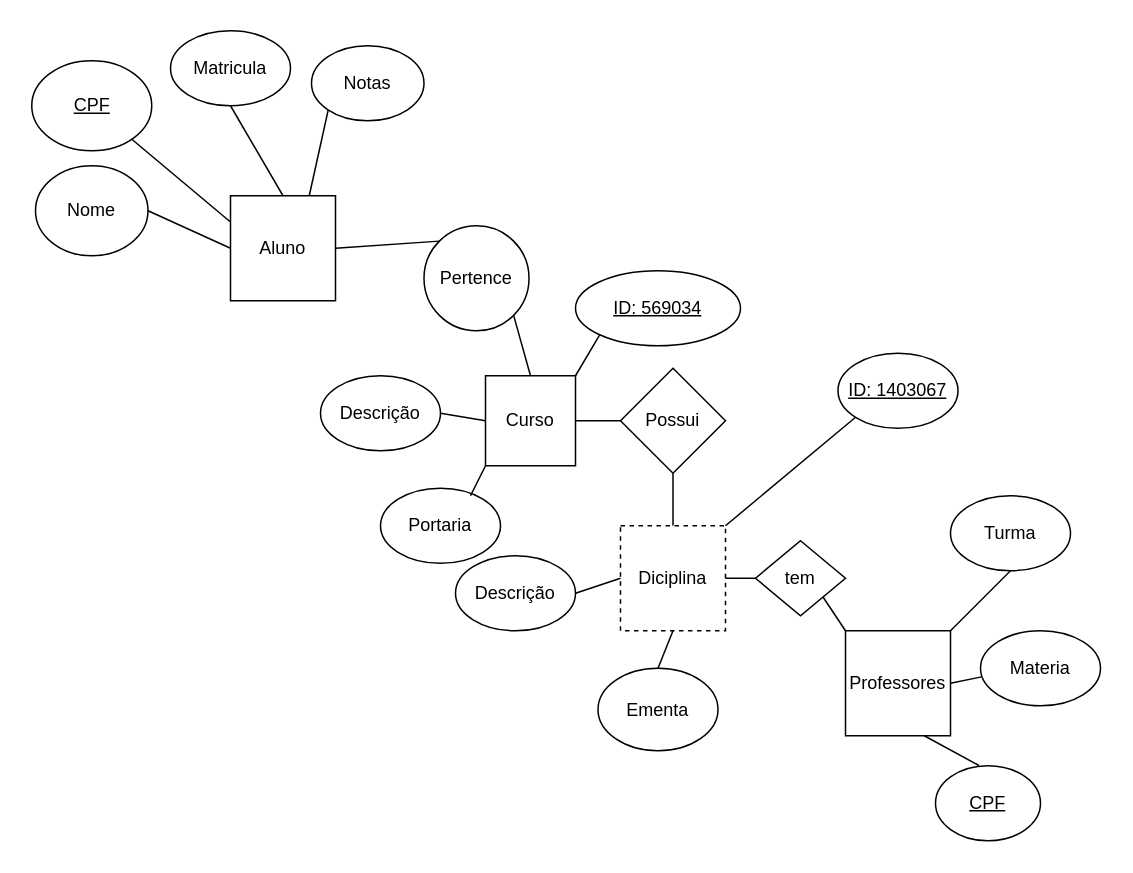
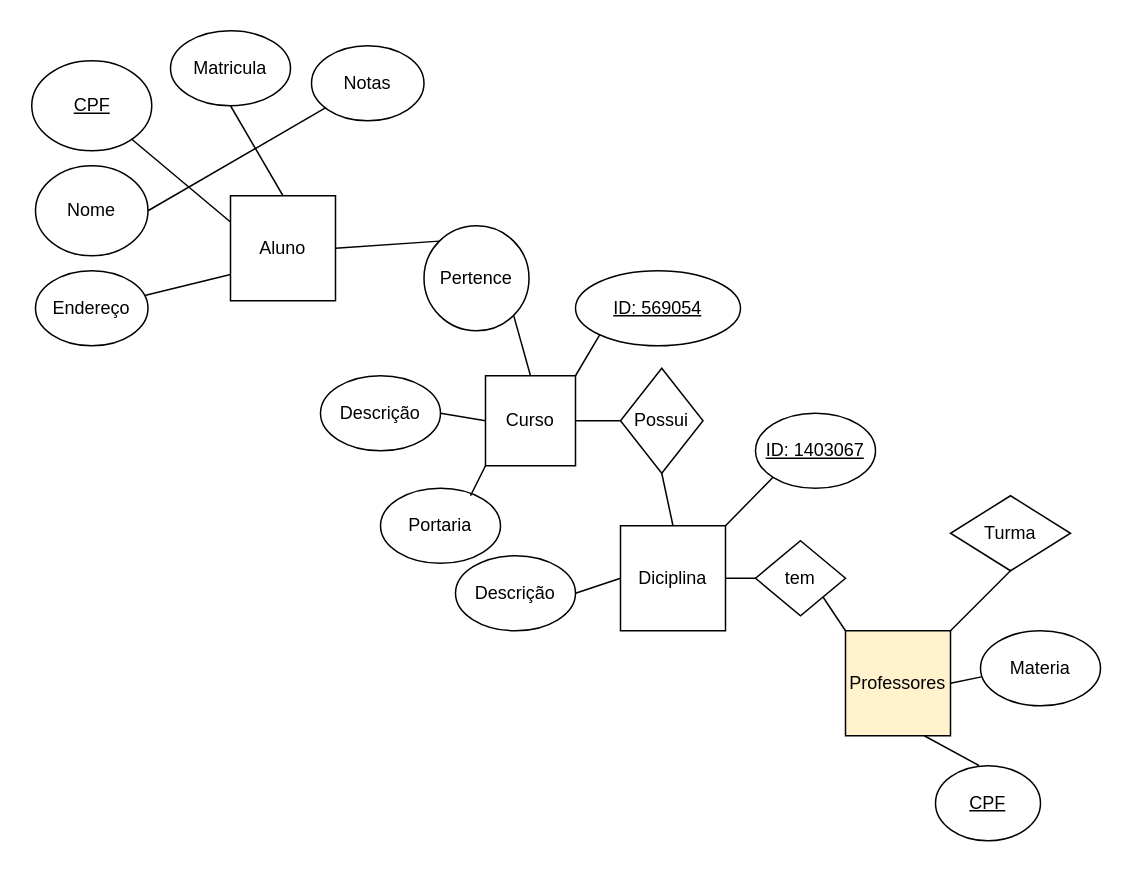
  <mxCell id="0" />
  <mxCell id="1" parent="0" />
+ <mxCell id="2" value="Endereço" style="ellipse;whiteSpace=wrap;html=1;" vertex="1" parent="1"><mxGeometry x="23" y="180" width="75" height="50" as="geometry" /></mxCell>
  <mxCell id="3" value="Aluno" style="whiteSpace=wrap;html=1;aspect=fixed;" vertex="1" parent="1"><mxGeometry x="153" y="130" width="70" height="70" as="geometry" /></mxCell>
  <mxCell id="4" value="Nome" style="ellipse;whiteSpace=wrap;html=1;" vertex="1" parent="1"><mxGeometry x="23" y="110" width="75" height="60" as="geometry" /></mxCell>
  <mxCell id="5" value="&lt;u&gt;CPF&lt;/u&gt;" style="ellipse;whiteSpace=wrap;html=1;" vertex="1" parent="1"><mxGeometry x="20.5" y="40" width="80" height="60" as="geometry" /></mxCell>
+ <mxCell id="6" value="" style="endArrow=none;html=1;rounded=0;entryX=0;entryY=0.75;entryDx=0;entryDy=0;" edge="1" parent="1" source="2" target="3"><mxGeometry width="50" height="50" relative="1" as="geometry"><mxPoint x="235.426" y="241.716" as="sourcePoint" /><mxPoint x="343" y="130" as="targetPoint" /></mxGeometry></mxCell>
  <mxCell id="7" value="" style="endArrow=none;html=1;rounded=0;entryX=0;entryY=0.25;entryDx=0;entryDy=0;" edge="1" parent="1" source="5" target="3"><mxGeometry width="50" height="50" relative="1" as="geometry"><mxPoint x="293" y="180" as="sourcePoint" /><mxPoint x="233" y="110" as="targetPoint" /></mxGeometry></mxCell>
- <mxCell id="8" value="" style="endArrow=none;html=1;rounded=0;exitX=1;exitY=0.5;exitDx=0;exitDy=0;entryX=0;entryY=0.5;entryDx=0;entryDy=0;" edge="1" parent="1" source="4" target="3"><mxGeometry width="50" height="50" relative="1" as="geometry"><mxPoint x="293" y="180" as="sourcePoint" /><mxPoint x="243" y="150" as="targetPoint" /></mxGeometry></mxCell>
+ <mxCell id="8" value="" style="endArrow=none;html=1;rounded=0;exitX=1;exitY=0.5;exitDx=0;exitDy=0;" edge="1" parent="1" source="4" target="33"><mxGeometry width="50" height="50" relative="1" as="geometry"><mxPoint x="293" y="180" as="sourcePoint" /><mxPoint x="243" y="150" as="targetPoint" /></mxGeometry></mxCell>
  <mxCell id="9" value="" style="endArrow=none;html=1;rounded=0;exitX=0.5;exitY=0;exitDx=0;exitDy=0;entryX=0.5;entryY=1;entryDx=0;entryDy=0;" edge="1" parent="1" source="3" target="32"><mxGeometry width="50" height="50" relative="1" as="geometry"><mxPoint x="293" y="160" as="sourcePoint" /><mxPoint x="178" y="160" as="targetPoint" /></mxGeometry></mxCell>
  <mxCell id="10" value="" style="endArrow=none;html=1;rounded=0;entryX=0;entryY=0;entryDx=0;entryDy=0;exitX=1;exitY=0.5;exitDx=0;exitDy=0;" edge="1" parent="1" source="3" target="11"><mxGeometry width="50" height="50" relative="1" as="geometry"><mxPoint x="223" y="190" as="sourcePoint" /><mxPoint x="246.5" y="195" as="targetPoint" /></mxGeometry></mxCell>
  <mxCell id="11" value="Pertence" style="ellipse;whiteSpace=wrap;html=1;" vertex="1" parent="1"><mxGeometry x="282" y="150" width="70" height="70" as="geometry" /></mxCell>
  <mxCell id="12" value="Curso" style="whiteSpace=wrap;html=1;aspect=fixed;" vertex="1" parent="1"><mxGeometry x="323" y="250" width="60" height="60" as="geometry" /></mxCell>
  <mxCell id="13" value="Descrição" style="ellipse;whiteSpace=wrap;html=1;" vertex="1" parent="1"><mxGeometry x="213" y="250" width="80" height="50" as="geometry" /></mxCell>
  <mxCell id="14" value="Portaria" style="ellipse;whiteSpace=wrap;html=1;" vertex="1" parent="1"><mxGeometry x="253" y="325" width="80" height="50" as="geometry" /></mxCell>
  <mxCell id="15" value="" style="endArrow=none;html=1;rounded=0;entryX=0;entryY=1;entryDx=0;entryDy=0;" edge="1" parent="1" target="12"><mxGeometry width="50" height="50" relative="1" as="geometry"><mxPoint x="313" y="330" as="sourcePoint" /><mxPoint x="343" y="310" as="targetPoint" /></mxGeometry></mxCell>
  <mxCell id="16" value="" style="endArrow=none;html=1;rounded=0;exitX=0;exitY=0.5;exitDx=0;exitDy=0;entryX=1;entryY=0.5;entryDx=0;entryDy=0;" edge="1" parent="1" source="19" target="12"><mxGeometry width="50" height="50" relative="1" as="geometry"><mxPoint x="403" y="330" as="sourcePoint" /><mxPoint x="343" y="310" as="targetPoint" /></mxGeometry></mxCell>
  <mxCell id="17" value="" style="endArrow=none;html=1;rounded=0;exitX=1;exitY=0.5;exitDx=0;exitDy=0;entryX=0;entryY=0.5;entryDx=0;entryDy=0;" edge="1" parent="1" source="13" target="12"><mxGeometry width="50" height="50" relative="1" as="geometry"><mxPoint x="293" y="360" as="sourcePoint" /><mxPoint x="343" y="310" as="targetPoint" /></mxGeometry></mxCell>
  <mxCell id="18" value="" style="endArrow=none;html=1;rounded=0;entryX=1;entryY=1;entryDx=0;entryDy=0;exitX=0.5;exitY=0;exitDx=0;exitDy=0;" edge="1" parent="1" source="12" target="11"><mxGeometry width="50" height="50" relative="1" as="geometry"><mxPoint x="363" y="230" as="sourcePoint" /><mxPoint x="343" y="310" as="targetPoint" /></mxGeometry></mxCell>
- <mxCell id="19" value="Possui" style="rhombus;whiteSpace=wrap;html=1;" vertex="1" parent="1"><mxGeometry x="413" y="245" width="70" height="70" as="geometry" /></mxCell>
+ <mxCell id="19" value="Possui" style="rhombus;whiteSpace=wrap;html=1;" vertex="1" parent="1"><mxGeometry x="413" y="245" width="55" height="70" as="geometry" /></mxCell>
  <mxCell id="20" value="" style="endArrow=none;html=1;rounded=0;entryX=0.5;entryY=1;entryDx=0;entryDy=0;exitX=0.5;exitY=0;exitDx=0;exitDy=0;" edge="1" parent="1" source="22" target="19"><mxGeometry width="50" height="50" relative="1" as="geometry"><mxPoint x="443" y="360" as="sourcePoint" /><mxPoint x="343" y="310" as="targetPoint" /></mxGeometry></mxCell>
  <mxCell id="21" value="tem" style="rhombus;whiteSpace=wrap;html=1;" vertex="1" parent="1"><mxGeometry x="503" y="360" width="60" height="50" as="geometry" /></mxCell>
- <mxCell id="22" value="Diciplina" style="whiteSpace=wrap;html=1;aspect=fixed;dashed=1;" vertex="1" parent="1"><mxGeometry x="413" y="350" width="70" height="70" as="geometry" /></mxCell>
- <mxCell id="23" value="Professores" style="whiteSpace=wrap;html=1;aspect=fixed;" vertex="1" parent="1"><mxGeometry x="563" y="420" width="70" height="70" as="geometry" /></mxCell>
+ <mxCell id="22" value="Diciplina" style="whiteSpace=wrap;html=1;aspect=fixed;" vertex="1" parent="1"><mxGeometry x="413" y="350" width="70" height="70" as="geometry" /></mxCell>
+ <mxCell id="23" value="Professores" style="whiteSpace=wrap;html=1;aspect=fixed;fillColor=#fff2cc;" vertex="1" parent="1"><mxGeometry x="563" y="420" width="70" height="70" as="geometry" /></mxCell>
  <mxCell id="24" value="" style="endArrow=none;html=1;rounded=0;exitX=1;exitY=0.5;exitDx=0;exitDy=0;entryX=0;entryY=0.5;entryDx=0;entryDy=0;" edge="1" parent="1" source="22" target="21"><mxGeometry width="50" height="50" relative="1" as="geometry"><mxPoint x="293" y="360" as="sourcePoint" /><mxPoint x="343" y="310" as="targetPoint" /></mxGeometry></mxCell>
  <mxCell id="25" value="" style="endArrow=none;html=1;rounded=0;exitX=1;exitY=1;exitDx=0;exitDy=0;entryX=0;entryY=0;entryDx=0;entryDy=0;" edge="1" parent="1" source="21" target="23"><mxGeometry width="50" height="50" relative="1" as="geometry"><mxPoint x="293" y="360" as="sourcePoint" /><mxPoint x="343" y="310" as="targetPoint" /></mxGeometry></mxCell>
  <mxCell id="26" value="&lt;u&gt;CPF&lt;/u&gt;" style="ellipse;whiteSpace=wrap;html=1;" vertex="1" parent="1"><mxGeometry x="623" y="510" width="70" height="50" as="geometry" /></mxCell>
  <mxCell id="27" value="Materia" style="ellipse;whiteSpace=wrap;html=1;" vertex="1" parent="1"><mxGeometry x="653" y="420" width="80" height="50" as="geometry" /></mxCell>
- <mxCell id="28" value="Turma" style="ellipse;whiteSpace=wrap;html=1;" vertex="1" parent="1"><mxGeometry x="633" y="330" width="80" height="50" as="geometry" /></mxCell>
+ <mxCell id="28" value="Turma" style="rhombus;whiteSpace=wrap;html=1;" vertex="1" parent="1"><mxGeometry x="633" y="330" width="80" height="50" as="geometry" /></mxCell>
  <mxCell id="29" value="" style="endArrow=none;html=1;rounded=0;entryX=0.75;entryY=1;entryDx=0;entryDy=0;exitX=0.414;exitY=-0.003;exitDx=0;exitDy=0;exitPerimeter=0;" edge="1" parent="1" source="26" target="23"><mxGeometry width="50" height="50" relative="1" as="geometry"><mxPoint x="653" y="510" as="sourcePoint" /><mxPoint x="283" y="390" as="targetPoint" /></mxGeometry></mxCell>
  <mxCell id="30" value="" style="endArrow=none;html=1;rounded=0;entryX=1;entryY=0.5;entryDx=0;entryDy=0;exitX=0.009;exitY=0.615;exitDx=0;exitDy=0;exitPerimeter=0;" edge="1" parent="1" source="27" target="23"><mxGeometry width="50" height="50" relative="1" as="geometry"><mxPoint x="233" y="440" as="sourcePoint" /><mxPoint x="283" y="390" as="targetPoint" /></mxGeometry></mxCell>
  <mxCell id="31" value="" style="endArrow=none;html=1;rounded=0;entryX=1;entryY=0;entryDx=0;entryDy=0;exitX=0.5;exitY=1;exitDx=0;exitDy=0;" edge="1" parent="1" source="28" target="23"><mxGeometry width="50" height="50" relative="1" as="geometry"><mxPoint x="233" y="440" as="sourcePoint" /><mxPoint x="283" y="390" as="targetPoint" /></mxGeometry></mxCell>
  <mxCell id="32" value="Matricula" style="ellipse;whiteSpace=wrap;html=1;" vertex="1" parent="1"><mxGeometry x="113" y="20" width="80" height="50" as="geometry" /></mxCell>
  <mxCell id="33" value="Notas" style="ellipse;whiteSpace=wrap;html=1;" vertex="1" parent="1"><mxGeometry x="207" y="30" width="75" height="50" as="geometry" /></mxCell>
- <mxCell id="34" value="" style="endArrow=none;html=1;rounded=0;exitX=0.75;exitY=0;exitDx=0;exitDy=0;entryX=0;entryY=1;entryDx=0;entryDy=0;" edge="1" parent="1" source="3" target="33"><mxGeometry width="50" height="50" relative="1" as="geometry"><mxPoint x="233" y="180" as="sourcePoint" /><mxPoint x="283" y="130" as="targetPoint" /></mxGeometry></mxCell>
  <mxCell id="35" value="Descrição" style="ellipse;whiteSpace=wrap;html=1;" vertex="1" parent="1"><mxGeometry x="303" y="370" width="80" height="50" as="geometry" /></mxCell>
  <mxCell id="36" value="" style="endArrow=none;html=1;rounded=0;exitX=1;exitY=0.5;exitDx=0;exitDy=0;entryX=0;entryY=0.5;entryDx=0;entryDy=0;" edge="1" parent="1" source="35" target="22"><mxGeometry width="50" height="50" relative="1" as="geometry"><mxPoint x="233" y="440" as="sourcePoint" /><mxPoint x="283" y="390" as="targetPoint" /></mxGeometry></mxCell>
- <mxCell id="37" value="Ementa" style="ellipse;whiteSpace=wrap;html=1;" vertex="1" parent="1"><mxGeometry x="398" y="445" width="80" height="55" as="geometry" /></mxCell>
- <mxCell id="38" value="" style="endArrow=none;html=1;rounded=0;exitX=0.5;exitY=0;exitDx=0;exitDy=0;entryX=0.5;entryY=1;entryDx=0;entryDy=0;" edge="1" parent="1" source="37" target="22"><mxGeometry width="50" height="50" relative="1" as="geometry"><mxPoint x="233" y="440" as="sourcePoint" /><mxPoint x="283" y="390" as="targetPoint" /></mxGeometry></mxCell>
- <mxCell id="39" value="&lt;u&gt;ID: 569034&lt;/u&gt;" style="ellipse;whiteSpace=wrap;html=1;" vertex="1" parent="1"><mxGeometry x="383" y="180" width="110" height="50" as="geometry" /></mxCell>
+ <mxCell id="39" value="&lt;u&gt;ID: 569054&lt;/u&gt;" style="ellipse;whiteSpace=wrap;html=1;" vertex="1" parent="1"><mxGeometry x="383" y="180" width="110" height="50" as="geometry" /></mxCell>
  <mxCell id="40" value="" style="endArrow=none;html=1;rounded=0;exitX=1;exitY=0;exitDx=0;exitDy=0;entryX=0;entryY=1;entryDx=0;entryDy=0;" edge="1" parent="1" source="12" target="39"><mxGeometry width="50" height="50" relative="1" as="geometry"><mxPoint x="233" y="270" as="sourcePoint" /><mxPoint x="283" y="220" as="targetPoint" /></mxGeometry></mxCell>
- <mxCell id="41" value="&lt;u&gt;ID: 1403067&lt;/u&gt;" style="ellipse;whiteSpace=wrap;html=1;" vertex="1" parent="1"><mxGeometry x="558" y="235" width="80" height="50" as="geometry" /></mxCell>
+ <mxCell id="41" value="&lt;u&gt;ID: 1403067&lt;/u&gt;" style="ellipse;whiteSpace=wrap;html=1;" vertex="1" parent="1"><mxGeometry x="503" y="275" width="80" height="50" as="geometry" /></mxCell>
  <mxCell id="42" value="" style="endArrow=none;html=1;rounded=0;exitX=1;exitY=0;exitDx=0;exitDy=0;entryX=0;entryY=1;entryDx=0;entryDy=0;" edge="1" parent="1" source="22" target="41"><mxGeometry width="50" height="50" relative="1" as="geometry"><mxPoint x="233" y="270" as="sourcePoint" /><mxPoint x="283" y="220" as="targetPoint" /></mxGeometry></mxCell>
